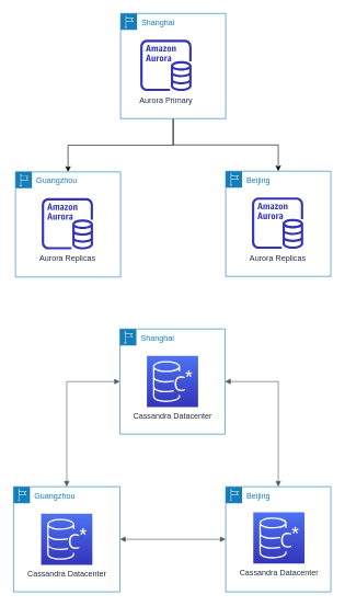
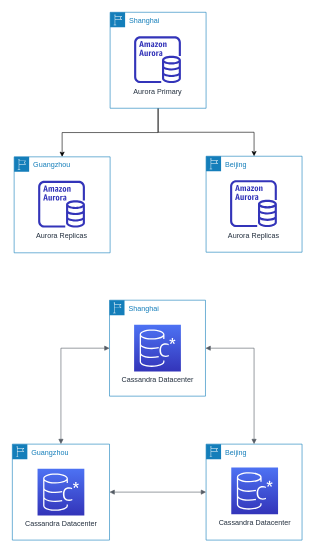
  <mxCell id="0" />
  <mxCell id="1" parent="0" />
  <mxCell id="2" style="edgeStyle=orthogonalEdgeStyle;rounded=0;orthogonalLoop=1;jettySize=auto;html=1;" edge="1" parent="1" source="4" target="8"><mxGeometry relative="1" as="geometry" /></mxCell>
  <mxCell id="3" style="edgeStyle=orthogonalEdgeStyle;rounded=0;orthogonalLoop=1;jettySize=auto;html=1;" edge="1" parent="1" source="4" target="6"><mxGeometry relative="1" as="geometry" /></mxCell>
  <mxCell id="4" value="Shanghai" style="points=[[0,0],[0.25,0],[0.5,0],[0.75,0],[1,0],[1,0.25],[1,0.5],[1,0.75],[1,1],[0.75,1],[0.5,1],[0.25,1],[0,1],[0,0.75],[0,0.5],[0,0.25]];outlineConnect=0;gradientColor=none;html=1;whiteSpace=wrap;fontSize=12;fontStyle=0;shape=mxgraph.aws4.group;grIcon=mxgraph.aws4.group_region;strokeColor=#147EBA;fillColor=none;verticalAlign=top;align=left;spacingLeft=30;fontColor=#147EBA;dashed=0;" vertex="1" parent="1"><mxGeometry x="183" y="20" width="160" height="160" as="geometry" /></mxCell>
- <mxCell id="5" value="Aurora Primary" style="outlineConnect=0;fontColor=#232F3E;gradientColor=none;fillColor=#3334B9;strokeColor=none;dashed=0;verticalLabelPosition=bottom;verticalAlign=top;align=center;html=1;fontSize=12;fontStyle=0;aspect=fixed;pointerEvents=1;shape=mxgraph.aws4.aurora_instance;" vertex="1" parent="1"><mxGeometry x="213" y="60" width="78" height="78" as="geometry" /></mxCell>
+ <mxCell id="5" value="Aurora Primary" style="outlineConnect=0;fontColor=#232F3E;gradientColor=none;fillColor=#3334B9;strokeColor=none;dashed=0;verticalLabelPosition=bottom;verticalAlign=top;align=center;html=1;fontSize=12;fontStyle=0;aspect=fixed;pointerEvents=1;shape=mxgraph.aws4.aurora_instance;" vertex="1" parent="1"><mxGeometry x="223" y="60" width="78" height="78" as="geometry" /></mxCell>
  <mxCell id="6" value="Guangzhou" style="points=[[0,0],[0.25,0],[0.5,0],[0.75,0],[1,0],[1,0.25],[1,0.5],[1,0.75],[1,1],[0.75,1],[0.5,1],[0.25,1],[0,1],[0,0.75],[0,0.5],[0,0.25]];outlineConnect=0;gradientColor=none;html=1;whiteSpace=wrap;fontSize=12;fontStyle=0;shape=mxgraph.aws4.group;grIcon=mxgraph.aws4.group_region;strokeColor=#147EBA;fillColor=none;verticalAlign=top;align=left;spacingLeft=30;fontColor=#147EBA;dashed=0;" vertex="1" parent="1"><mxGeometry x="23" y="261" width="160" height="160" as="geometry" /></mxCell>
  <mxCell id="7" value="Aurora Replicas" style="outlineConnect=0;fontColor=#232F3E;gradientColor=none;fillColor=#3334B9;strokeColor=none;dashed=0;verticalLabelPosition=bottom;verticalAlign=top;align=center;html=1;fontSize=12;fontStyle=0;aspect=fixed;pointerEvents=1;shape=mxgraph.aws4.aurora_instance;" vertex="1" parent="1"><mxGeometry x="63" y="301" width="78" height="78" as="geometry" /></mxCell>
  <mxCell id="8" value="Beijing" style="points=[[0,0],[0.25,0],[0.5,0],[0.75,0],[1,0],[1,0.25],[1,0.5],[1,0.75],[1,1],[0.75,1],[0.5,1],[0.25,1],[0,1],[0,0.75],[0,0.5],[0,0.25]];outlineConnect=0;gradientColor=none;html=1;whiteSpace=wrap;fontSize=12;fontStyle=0;shape=mxgraph.aws4.group;grIcon=mxgraph.aws4.group_region;strokeColor=#147EBA;fillColor=none;verticalAlign=top;align=left;spacingLeft=30;fontColor=#147EBA;dashed=0;" vertex="1" parent="1"><mxGeometry x="343" y="260" width="160" height="160" as="geometry" /></mxCell>
  <mxCell id="9" value="Aurora Replicas" style="outlineConnect=0;fontColor=#232F3E;gradientColor=none;fillColor=#3334B9;strokeColor=none;dashed=0;verticalLabelPosition=bottom;verticalAlign=top;align=center;html=1;fontSize=12;fontStyle=0;aspect=fixed;pointerEvents=1;shape=mxgraph.aws4.aurora_instance;" vertex="1" parent="1"><mxGeometry x="383" y="300" width="78" height="78" as="geometry" /></mxCell>
  <mxCell id="10" value="Shanghai" style="points=[[0,0],[0.25,0],[0.5,0],[0.75,0],[1,0],[1,0.25],[1,0.5],[1,0.75],[1,1],[0.75,1],[0.5,1],[0.25,1],[0,1],[0,0.75],[0,0.5],[0,0.25]];outlineConnect=0;gradientColor=none;html=1;whiteSpace=wrap;fontSize=12;fontStyle=0;shape=mxgraph.aws4.group;grIcon=mxgraph.aws4.group_region;strokeColor=#147EBA;fillColor=none;verticalAlign=top;align=left;spacingLeft=30;fontColor=#147EBA;dashed=0;" vertex="1" parent="1"><mxGeometry x="182" y="500" width="160" height="160" as="geometry" /></mxCell>
  <mxCell id="11" value="Cassandra Datacenter" style="outlineConnect=0;fontColor=#232F3E;gradientColor=#4D72F3;gradientDirection=north;fillColor=#3334B9;strokeColor=#ffffff;dashed=0;verticalLabelPosition=bottom;verticalAlign=top;align=center;html=1;fontSize=12;fontStyle=0;aspect=fixed;shape=mxgraph.aws4.resourceIcon;resIcon=mxgraph.aws4.managed_apache_cassandra_service;" vertex="1" parent="1"><mxGeometry x="223" y="541" width="78" height="78" as="geometry" /></mxCell>
  <mxCell id="12" value="Guangzhou" style="points=[[0,0],[0.25,0],[0.5,0],[0.75,0],[1,0],[1,0.25],[1,0.5],[1,0.75],[1,1],[0.75,1],[0.5,1],[0.25,1],[0,1],[0,0.75],[0,0.5],[0,0.25]];outlineConnect=0;gradientColor=none;html=1;whiteSpace=wrap;fontSize=12;fontStyle=0;shape=mxgraph.aws4.group;grIcon=mxgraph.aws4.group_region;strokeColor=#147EBA;fillColor=none;verticalAlign=top;align=left;spacingLeft=30;fontColor=#147EBA;dashed=0;" vertex="1" parent="1"><mxGeometry x="20" y="740" width="162" height="160" as="geometry" /></mxCell>
  <mxCell id="13" value="Cassandra Datacenter" style="outlineConnect=0;fontColor=#232F3E;gradientColor=#4D72F3;gradientDirection=north;fillColor=#3334B9;strokeColor=#ffffff;dashed=0;verticalLabelPosition=bottom;verticalAlign=top;align=center;html=1;fontSize=12;fontStyle=0;aspect=fixed;shape=mxgraph.aws4.resourceIcon;resIcon=mxgraph.aws4.managed_apache_cassandra_service;" vertex="1" parent="1"><mxGeometry x="62" y="781" width="78" height="78" as="geometry" /></mxCell>
  <mxCell id="14" value="Beijing" style="points=[[0,0],[0.25,0],[0.5,0],[0.75,0],[1,0],[1,0.25],[1,0.5],[1,0.75],[1,1],[0.75,1],[0.5,1],[0.25,1],[0,1],[0,0.75],[0,0.5],[0,0.25]];outlineConnect=0;gradientColor=none;html=1;whiteSpace=wrap;fontSize=12;fontStyle=0;shape=mxgraph.aws4.group;grIcon=mxgraph.aws4.group_region;strokeColor=#147EBA;fillColor=none;verticalAlign=top;align=left;spacingLeft=30;fontColor=#147EBA;dashed=0;" vertex="1" parent="1"><mxGeometry x="343" y="740" width="160" height="160" as="geometry" /></mxCell>
  <mxCell id="15" value="Cassandra Datacenter" style="outlineConnect=0;fontColor=#232F3E;gradientColor=#4D72F3;gradientDirection=north;fillColor=#3334B9;strokeColor=#ffffff;dashed=0;verticalLabelPosition=bottom;verticalAlign=top;align=center;html=1;fontSize=12;fontStyle=0;aspect=fixed;shape=mxgraph.aws4.resourceIcon;resIcon=mxgraph.aws4.managed_apache_cassandra_service;" vertex="1" parent="1"><mxGeometry x="385" y="779" width="78" height="78" as="geometry" /></mxCell>
  <mxCell id="16" value="" style="edgeStyle=orthogonalEdgeStyle;html=1;endArrow=block;elbow=vertical;startArrow=block;startFill=1;endFill=1;strokeColor=#545B64;rounded=0;exitX=1;exitY=0.5;exitDx=0;exitDy=0;entryX=0;entryY=0.5;entryDx=0;entryDy=0;" edge="1" parent="1" source="12" target="14"><mxGeometry width="100" relative="1" as="geometry"><mxPoint x="413" y="590" as="sourcePoint" /><mxPoint x="513" y="590" as="targetPoint" /></mxGeometry></mxCell>
  <mxCell id="17" value="" style="edgeStyle=orthogonalEdgeStyle;html=1;endArrow=block;elbow=vertical;startArrow=block;startFill=1;endFill=1;strokeColor=#545B64;rounded=0;exitX=1;exitY=0.5;exitDx=0;exitDy=0;entryX=0.5;entryY=0;entryDx=0;entryDy=0;" edge="1" parent="1" source="10" target="14"><mxGeometry width="100" relative="1" as="geometry"><mxPoint x="413" y="590" as="sourcePoint" /><mxPoint x="513" y="590" as="targetPoint" /></mxGeometry></mxCell>
  <mxCell id="18" value="" style="edgeStyle=orthogonalEdgeStyle;html=1;endArrow=block;elbow=vertical;startArrow=block;startFill=1;endFill=1;strokeColor=#545B64;rounded=0;exitX=0.5;exitY=0;exitDx=0;exitDy=0;entryX=0;entryY=0.5;entryDx=0;entryDy=0;" edge="1" parent="1" source="12" target="10"><mxGeometry width="100" relative="1" as="geometry"><mxPoint x="413" y="590" as="sourcePoint" /><mxPoint x="513" y="590" as="targetPoint" /></mxGeometry></mxCell>
